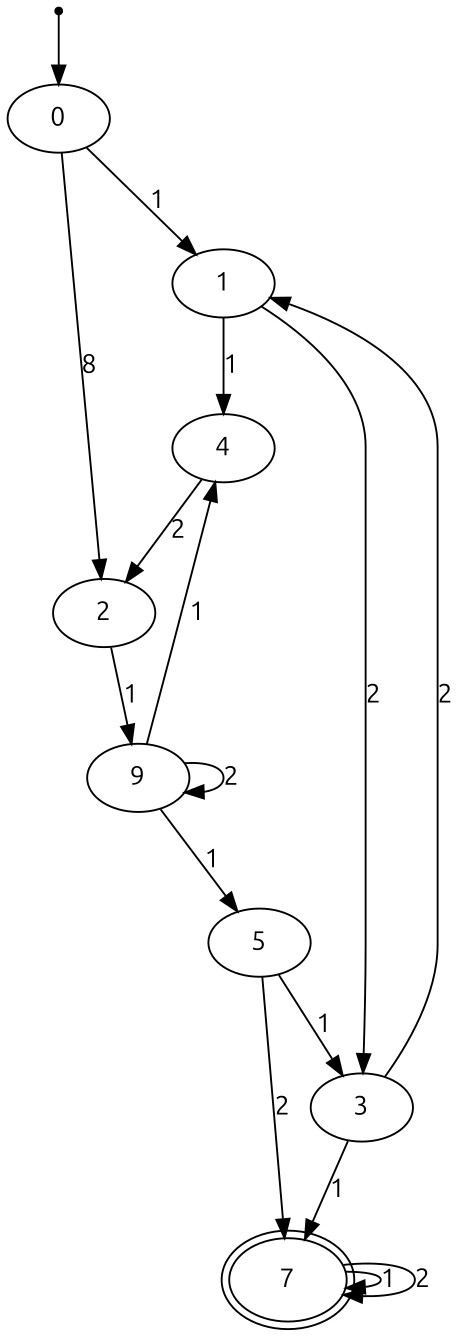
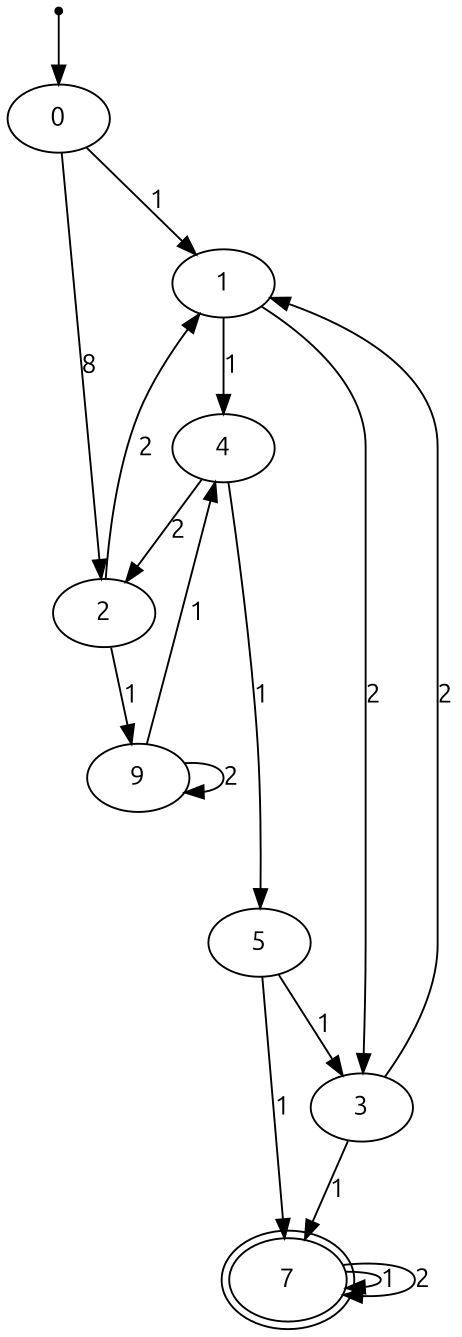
  digraph {
    fontname=Ubuntu
    node [fontname=Ubuntu]
    edge [fontname=Ubuntu]
    F0 [shape=point]
    0
    1
    2
    4
    3
    n7 [label=9]
    5
    7 [peripheries=2]
    F0 -> 0
    0 -> 1 [label=1]
    0 -> 2 [label=8]
    1 -> 4 [label=1]
    1 -> 3 [label=2]
+   2 -> 1 [label=2]
    2 -> n7 [label=1]
    4 -> 2 [label=2]
-   n7 -> 5 [label=1]
+   4 -> 5 [label=1]
    3 -> 1 [label=2]
    3 -> 7 [label=1]
    n7 -> 4 [label=1]
    n7 -> n7 [label=2]
    5 -> 3 [label=1]
-   5 -> 7 [label=2]
+   5 -> 7 [label=1]
    7 -> 7 [label=1]
    7 -> 7 [label=2]
  }
